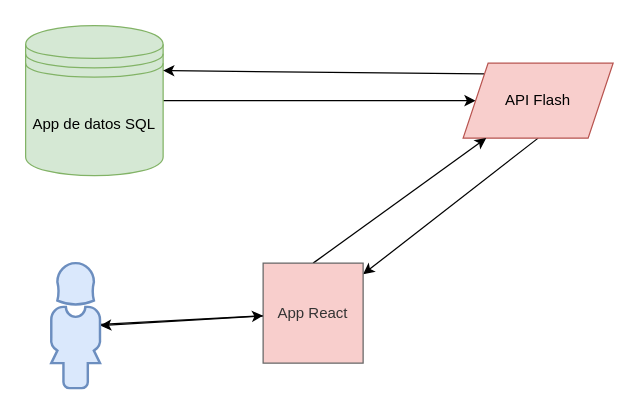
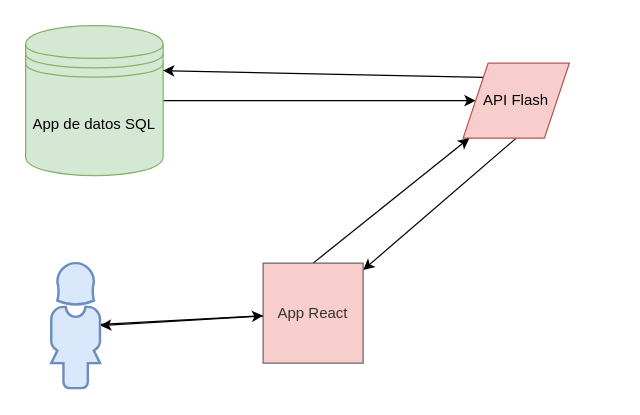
  <mxCell id="0" />
  <mxCell id="1" parent="0" />
  <mxCell id="2" style="edgeStyle=none;html=1;exitX=1;exitY=0.5;exitDx=0;exitDy=0;entryX=0;entryY=0.5;entryDx=0;entryDy=0;fontColor=#FFFFFF;" parent="1" source="3" target="6" edge="1"><mxGeometry relative="1" as="geometry" /></mxCell>
  <mxCell id="3" value="App de datos SQL" style="shape=datastore;whiteSpace=wrap;html=1;fillColor=#d5e8d4;strokeColor=#82b366;" parent="1" vertex="1"><mxGeometry x="20" y="20" width="110" height="120" as="geometry" /></mxCell>
  <mxCell id="4" style="edgeStyle=none;html=1;exitX=0;exitY=0;exitDx=0;exitDy=0;entryX=1;entryY=0.3;entryDx=0;entryDy=0;fontColor=#FFFFFF;" parent="1" source="6" target="3" edge="1"><mxGeometry relative="1" as="geometry" /></mxCell>
  <mxCell id="5" style="edgeStyle=none;html=1;exitX=0.5;exitY=1;exitDx=0;exitDy=0;fontColor=#FFFFFF;" parent="1" source="6" target="9" edge="1"><mxGeometry relative="1" as="geometry" /></mxCell>
- <mxCell id="6" value="API Flash&lt;br&gt;" style="shape=parallelogram;perimeter=parallelogramPerimeter;whiteSpace=wrap;html=1;fixedSize=1;strokeColor=#b85450;fillColor=#f8cecc;" parent="1" vertex="1"><mxGeometry x="370" y="50" width="120" height="60" as="geometry" /></mxCell>
+ <mxCell id="6" value="API Flash&lt;br&gt;" style="shape=parallelogram;perimeter=parallelogramPerimeter;whiteSpace=wrap;html=1;fixedSize=1;strokeColor=#b85450;fillColor=#f8cecc;" parent="1" vertex="1"><mxGeometry x="370" y="50" width="85" height="60" as="geometry" /></mxCell>
  <mxCell id="7" style="edgeStyle=none;html=1;exitX=0.5;exitY=0;exitDx=0;exitDy=0;fontColor=#FFFFFF;" parent="1" source="9" target="6" edge="1"><mxGeometry relative="1" as="geometry" /></mxCell>
  <mxCell id="8" style="edgeStyle=none;html=1;entryX=0.99;entryY=0.5;entryDx=0;entryDy=0;entryPerimeter=0;fontColor=#FFFFFF;" parent="1" source="9" target="11" edge="1"><mxGeometry relative="1" as="geometry" /></mxCell>
  <mxCell id="9" value="App React" style="whiteSpace=wrap;html=1;aspect=fixed;strokeColor=#666666;fillColor=#f8cecc;fontColor=#333333;" parent="1" vertex="1"><mxGeometry x="210" y="210" width="80" height="80" as="geometry" /></mxCell>
  <mxCell id="10" style="edgeStyle=none;html=1;fontColor=#FFFFFF;" parent="1" source="11" target="9" edge="1"><mxGeometry relative="1" as="geometry" /></mxCell>
  <mxCell id="11" value="" style="verticalAlign=top;verticalLabelPosition=bottom;labelPosition=center;align=center;html=1;outlineConnect=0;gradientDirection=north;strokeWidth=2;shape=mxgraph.networks.user_female;fillColor=#dae8fc;strokeColor=#6c8ebf;" parent="1" vertex="1"><mxGeometry x="40" y="210" width="40" height="100" as="geometry" /></mxCell>
